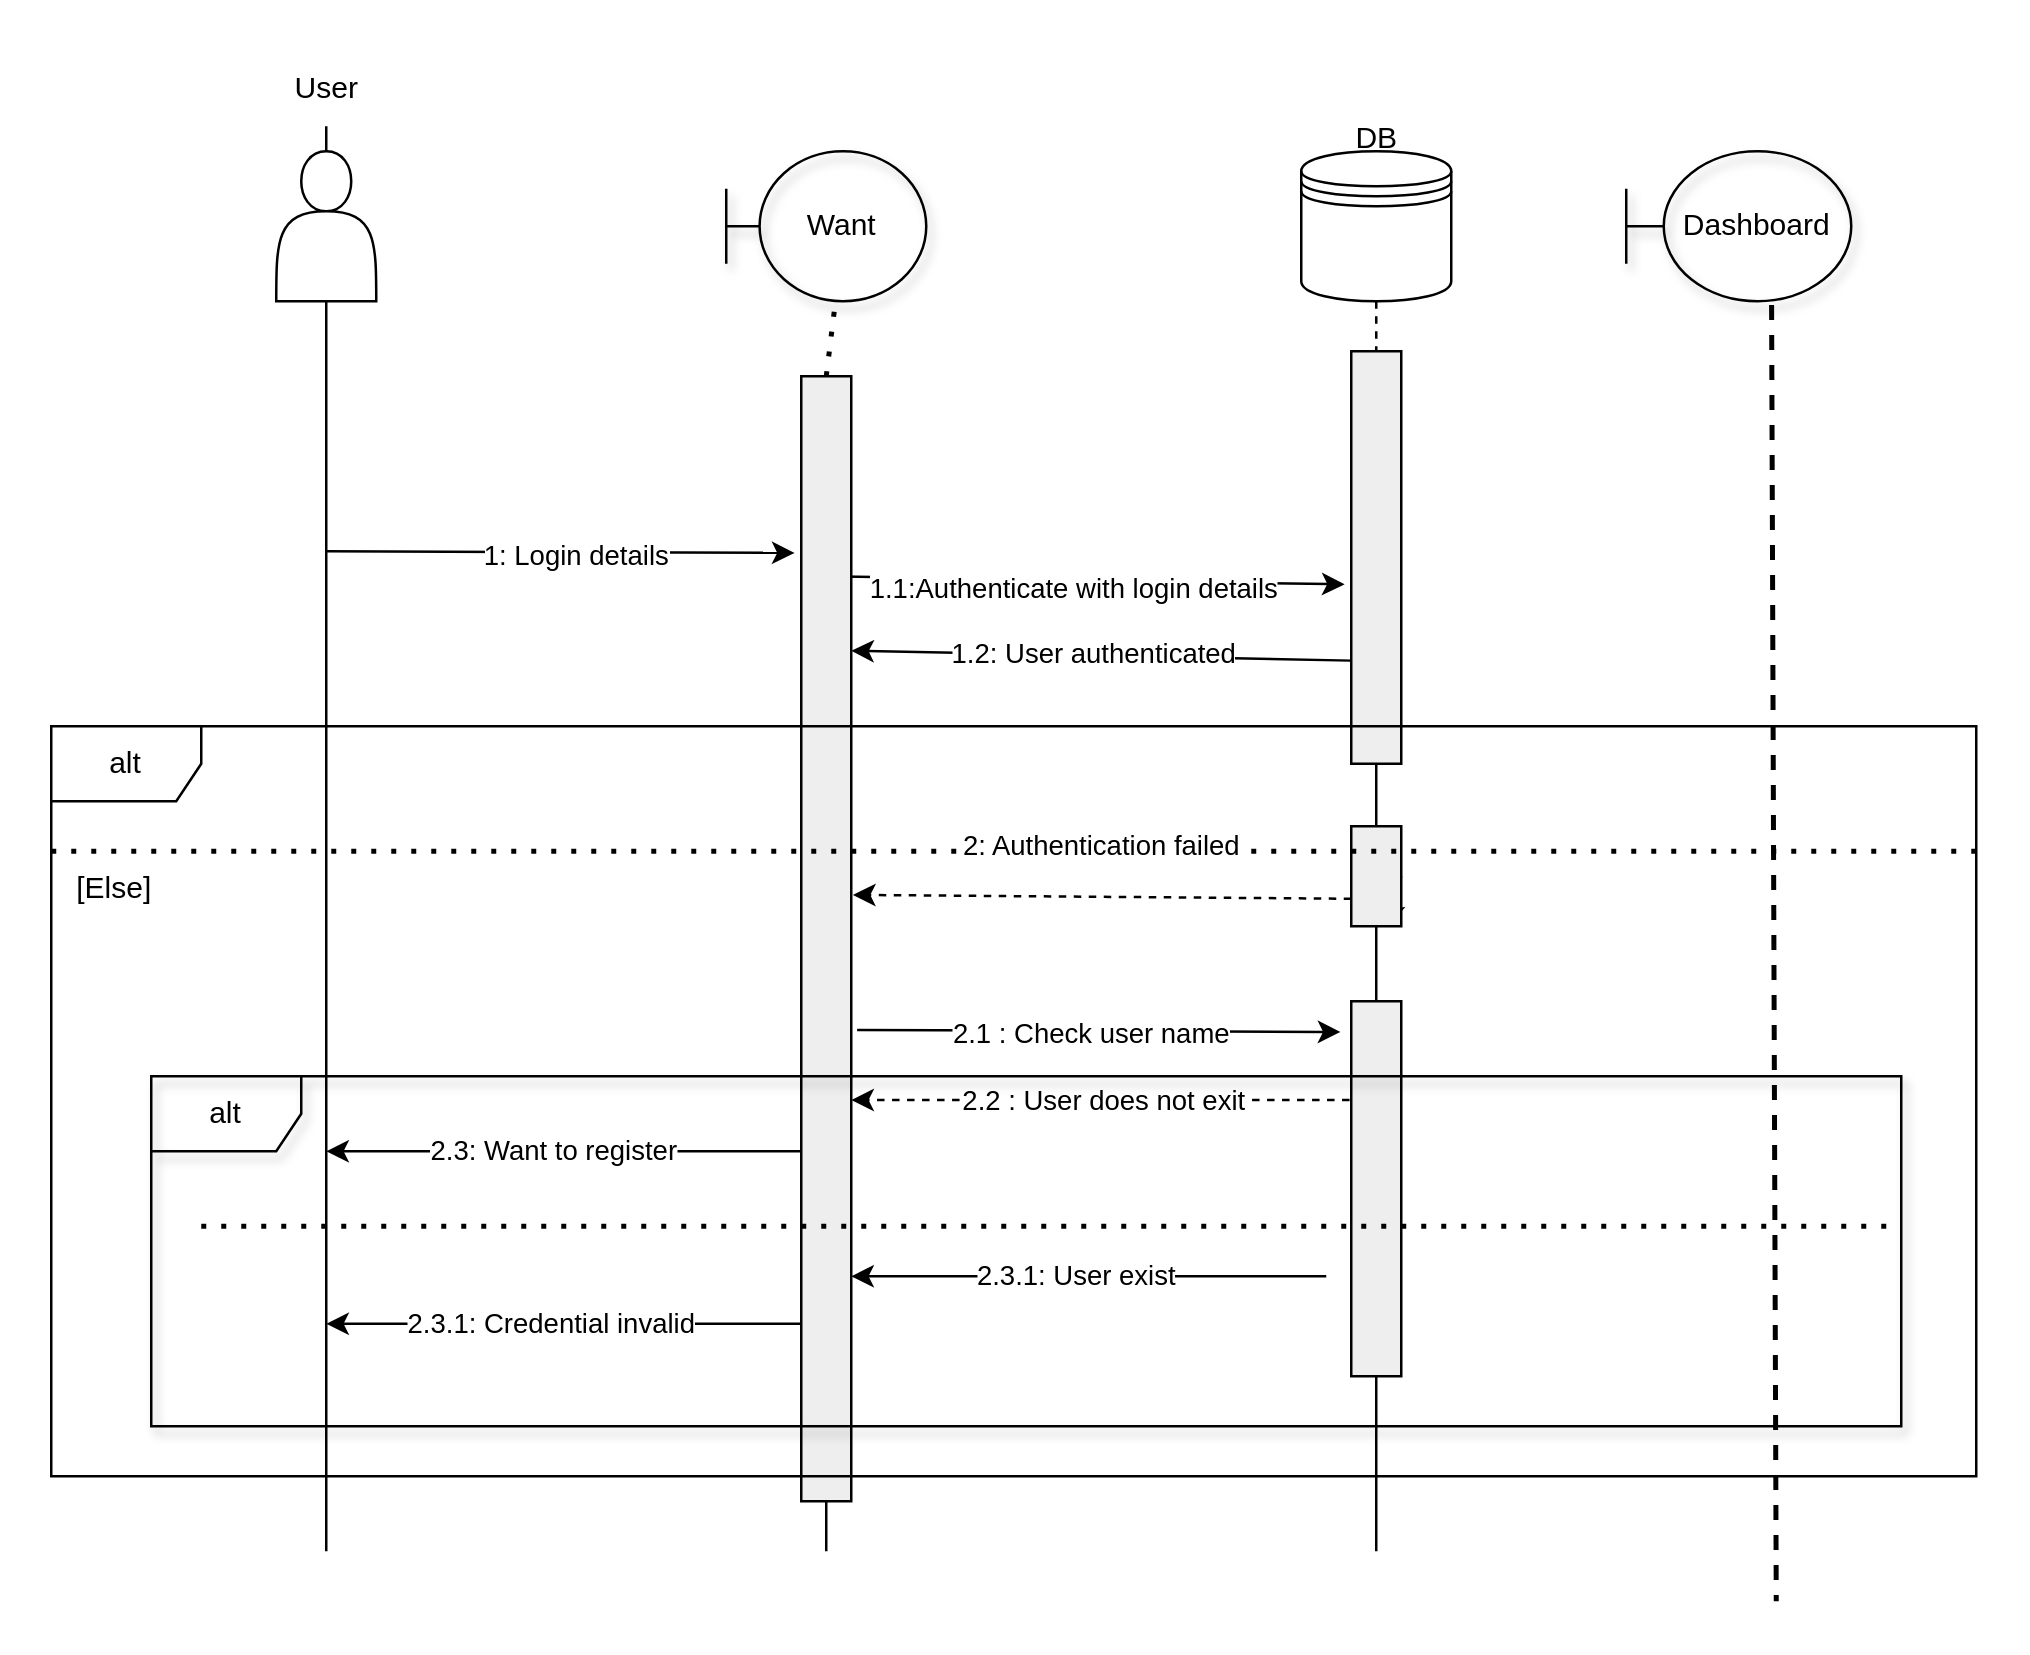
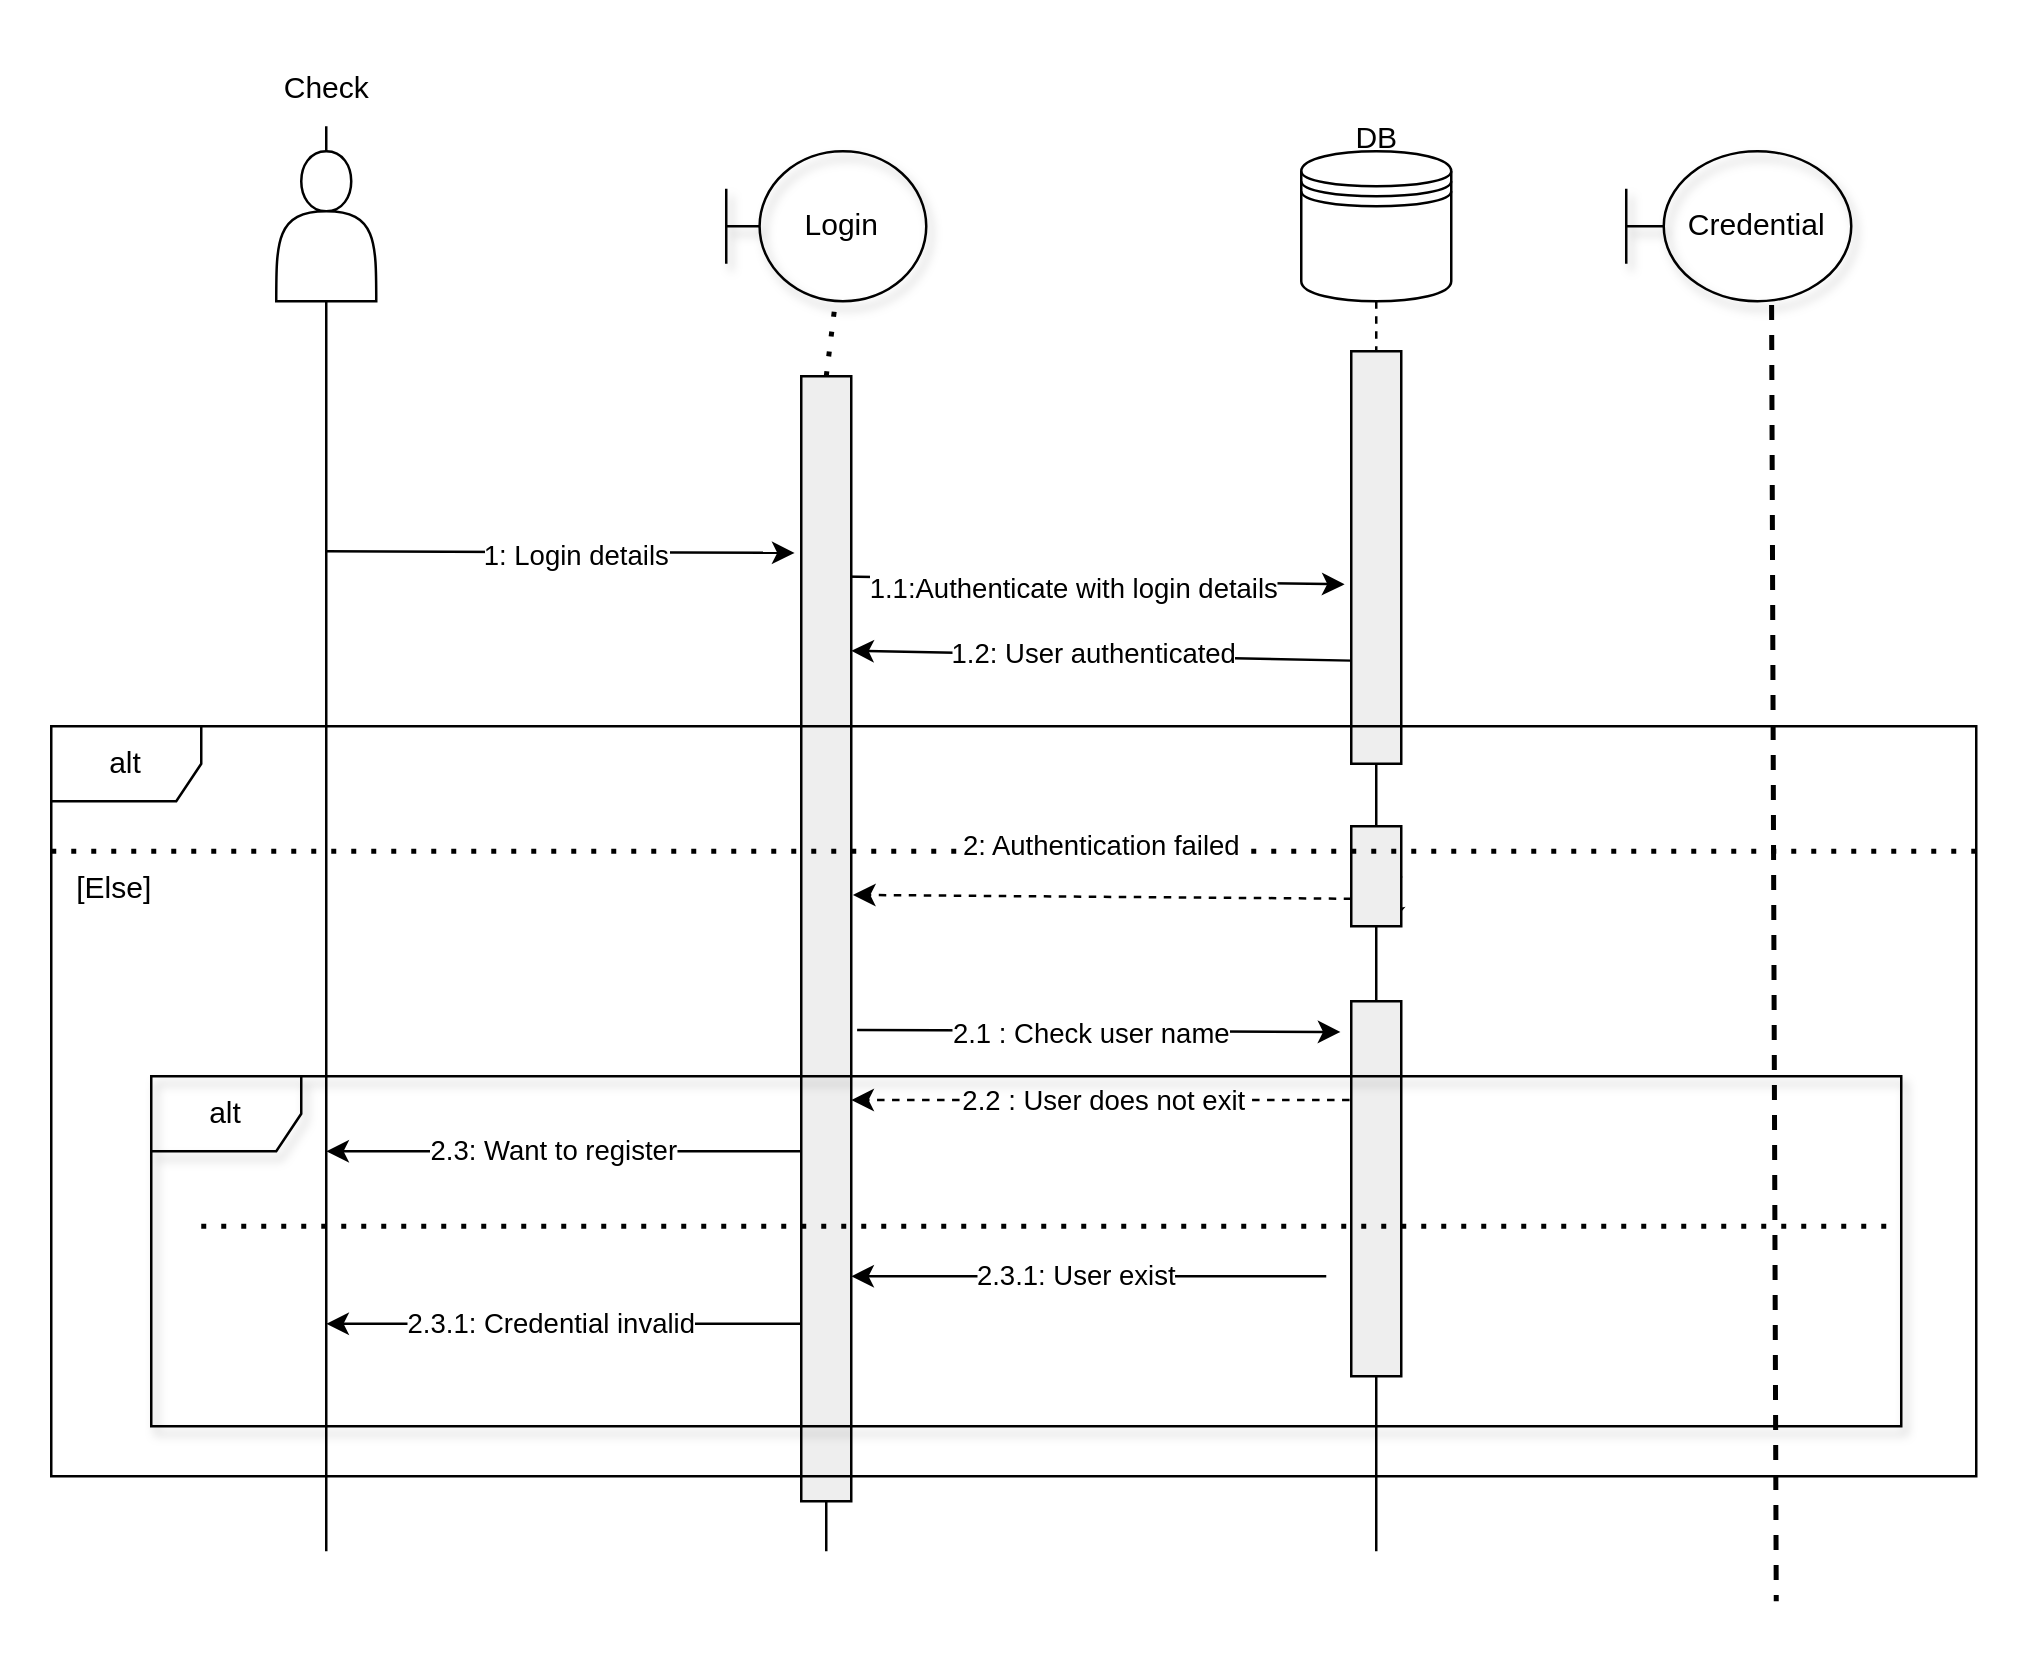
  <mxCell id="0" />
  <mxCell id="1" parent="0" />
  <mxCell id="2" value="" style="endArrow=none;html=1;rounded=0;" parent="1" target="11" edge="1"><mxGeometry width="50" height="50" relative="1" as="geometry"><mxPoint x="130" y="620" as="sourcePoint" /><mxPoint x="130" y="190" as="targetPoint" /></mxGeometry></mxCell>
  <mxCell id="3" value="" style="endArrow=none;html=1;rounded=0;" parent="1" edge="1"><mxGeometry width="50" height="50" relative="1" as="geometry"><mxPoint x="330" y="620" as="sourcePoint" /><mxPoint x="330" y="180" as="targetPoint" /></mxGeometry></mxCell>
  <mxCell id="4" value="" style="endArrow=classic;html=1;rounded=0;entryX=-0.133;entryY=0.157;entryDx=0;entryDy=0;entryPerimeter=0;" parent="1" target="13" edge="1"><mxGeometry width="50" height="50" relative="1" as="geometry"><mxPoint x="130" y="220" as="sourcePoint" /><mxPoint x="310" y="220" as="targetPoint" /></mxGeometry></mxCell>
  <mxCell id="5" value="1: Login details" style="edgeLabel;html=1;align=center;verticalAlign=middle;resizable=0;points=[];" parent="4" vertex="1" connectable="0"><mxGeometry x="-0.228" y="-1" relative="1" as="geometry"><mxPoint x="28" as="offset" /></mxGeometry></mxCell>
  <mxCell id="6" value="DB" style="text;html=1;align=center;verticalAlign=middle;resizable=0;points=[];autosize=1;strokeColor=none;fillColor=none;rounded=0;" parent="1" vertex="1"><mxGeometry x="530" y="40" width="40" height="30" as="geometry" /></mxCell>
  <mxCell id="7" value="" style="endArrow=none;html=1;rounded=0;startArrow=none;" parent="1" source="42" edge="1"><mxGeometry width="50" height="50" relative="1" as="geometry"><mxPoint x="550" y="620" as="sourcePoint" /><mxPoint x="550" y="200" as="targetPoint" /></mxGeometry></mxCell>
  <mxCell id="8" value="" style="endArrow=classic;html=1;rounded=0;entryX=-0.133;entryY=0.565;entryDx=0;entryDy=0;entryPerimeter=0;" parent="1" target="42" edge="1"><mxGeometry width="50" height="50" relative="1" as="geometry"><mxPoint x="330" y="230" as="sourcePoint" /><mxPoint x="530" y="230" as="targetPoint" /><Array as="points" /></mxGeometry></mxCell>
  <mxCell id="9" value="1.1:Authenticate with login details" style="edgeLabel;html=1;align=center;verticalAlign=middle;resizable=0;points=[];rounded=0;" parent="8" vertex="1" connectable="0"><mxGeometry x="-0.177" y="-3" relative="1" as="geometry"><mxPoint x="14" as="offset" /></mxGeometry></mxCell>
  <mxCell id="10" value="" style="shape=actor;whiteSpace=wrap;html=1;" parent="1" vertex="1"><mxGeometry x="110" y="60" width="40" height="60" as="geometry" /></mxCell>
- <mxCell id="11" value="User" style="text;html=1;align=center;verticalAlign=middle;resizable=0;points=[];autosize=1;strokeColor=none;fillColor=none;" parent="1" vertex="1"><mxGeometry x="105" y="20" width="50" height="30" as="geometry" /></mxCell>
+ <mxCell id="11" value="Check" style="text;html=1;align=center;verticalAlign=middle;resizable=0;points=[];autosize=1;strokeColor=none;fillColor=none;" parent="1" vertex="1"><mxGeometry x="105" y="20" width="50" height="30" as="geometry" /></mxCell>
  <mxCell id="12" value="" style="shape=datastore;whiteSpace=wrap;html=1;" parent="1" vertex="1"><mxGeometry x="520" y="60" width="60" height="60" as="geometry" /></mxCell>
  <mxCell id="13" value="" style="shape=rect;html=1;fillColor=#eeeeee;" parent="1" vertex="1"><mxGeometry x="320" y="150" width="20" height="450" as="geometry" /></mxCell>
  <mxCell id="14" value="" style="edgeStyle=none;html=1;dashed=1;endArrow=none;" parent="1" target="13" edge="1"><mxGeometry relative="1" as="geometry"><mxPoint x="330" y="150" as="sourcePoint" /></mxGeometry></mxCell>
  <mxCell id="15" value="" style="edgeStyle=none;html=1;endArrow=none;verticalAlign=bottom;dashed=1;strokeWidth=2;exitX=0.646;exitY=1.025;exitDx=0;exitDy=0;exitPerimeter=0;" parent="1" edge="1" source="20"><mxGeometry width="160" relative="1" as="geometry"><mxPoint x="710" y="150" as="sourcePoint" /><mxPoint x="710" y="640" as="targetPoint" /></mxGeometry></mxCell>
  <mxCell id="16" value="" style="edgeStyle=none;html=1;dashed=1;endArrow=none;exitX=0.5;exitY=1;exitDx=0;exitDy=0;" parent="1" target="42" edge="1" source="12"><mxGeometry relative="1" as="geometry"><mxPoint x="550" y="165" as="sourcePoint" /></mxGeometry></mxCell>
  <mxCell id="17" value="" style="endArrow=classic;html=1;exitX=0;exitY=0.75;exitDx=0;exitDy=0;entryX=1;entryY=0.244;entryDx=0;entryDy=0;entryPerimeter=0;" parent="1" source="42" target="13" edge="1"><mxGeometry width="50" height="50" relative="1" as="geometry"><mxPoint x="370" y="270" as="sourcePoint" /><mxPoint x="350" y="270" as="targetPoint" /><Array as="points" /></mxGeometry></mxCell>
  <mxCell id="18" value="1.2: User authenticated" style="edgeLabel;html=1;align=center;verticalAlign=middle;resizable=0;points=[];" parent="17" vertex="1" connectable="0"><mxGeometry x="0.186" y="-1" relative="1" as="geometry"><mxPoint x="15" as="offset" /></mxGeometry></mxCell>
- <mxCell id="19" value="Want" style="shape=umlBoundary;whiteSpace=wrap;html=1;shadow=1;strokeColor=default;fillColor=none;" parent="1" vertex="1"><mxGeometry x="290" y="60" width="80" height="60" as="geometry" /></mxCell>
- <mxCell id="20" value="Dashboard" style="shape=umlBoundary;whiteSpace=wrap;html=1;shadow=1;strokeColor=default;fillColor=none;" parent="1" vertex="1"><mxGeometry x="650" y="60" width="90" height="60" as="geometry" /></mxCell>
+ <mxCell id="19" value="Login" style="shape=umlBoundary;whiteSpace=wrap;html=1;shadow=1;strokeColor=default;fillColor=none;" parent="1" vertex="1"><mxGeometry x="290" y="60" width="80" height="60" as="geometry" /></mxCell>
+ <mxCell id="20" value="Credential" style="shape=umlBoundary;whiteSpace=wrap;html=1;shadow=1;strokeColor=default;fillColor=none;" parent="1" vertex="1"><mxGeometry x="650" y="60" width="90" height="60" as="geometry" /></mxCell>
  <mxCell id="21" style="edgeStyle=none;html=1;exitX=1;exitY=0.5;exitDx=0;exitDy=0;entryX=0.75;entryY=1;entryDx=0;entryDy=0;" parent="1" source="23" target="23" edge="1"><mxGeometry relative="1" as="geometry" /></mxCell>
  <mxCell id="22" value="" style="endArrow=none;html=1;rounded=0;startArrow=none;" parent="1" source="28" target="23" edge="1"><mxGeometry width="50" height="50" relative="1" as="geometry"><mxPoint x="550" y="620" as="sourcePoint" /><mxPoint x="550" y="200" as="targetPoint" /></mxGeometry></mxCell>
  <mxCell id="23" value="" style="shape=rect;html=1;fillColor=#eeeeee;" parent="1" vertex="1"><mxGeometry x="540" y="330" width="20" height="40" as="geometry" /></mxCell>
  <mxCell id="24" value="" style="endArrow=none;dashed=1;html=1;dashPattern=1 3;strokeWidth=2;" parent="1" edge="1"><mxGeometry width="50" height="50" relative="1" as="geometry"><mxPoint x="20" y="340" as="sourcePoint" /><mxPoint x="790" y="340" as="targetPoint" /></mxGeometry></mxCell>
  <mxCell id="25" value="2: Authentication failed" style="edgeLabel;html=1;align=center;verticalAlign=middle;resizable=0;points=[];" parent="24" vertex="1" connectable="0"><mxGeometry x="0.125" y="3" relative="1" as="geometry"><mxPoint x="-14" as="offset" /></mxGeometry></mxCell>
  <mxCell id="26" value="" style="endArrow=classic;html=1;entryX=1.034;entryY=0.461;entryDx=0;entryDy=0;entryPerimeter=0;dashed=1;" parent="1" target="13" edge="1"><mxGeometry width="50" height="50" relative="1" as="geometry"><mxPoint x="540" y="359" as="sourcePoint" /><mxPoint x="350" y="363" as="targetPoint" /></mxGeometry></mxCell>
  <mxCell id="27" value="" style="endArrow=none;html=1;rounded=0;" parent="1" target="28" edge="1"><mxGeometry width="50" height="50" relative="1" as="geometry"><mxPoint x="550" y="620" as="sourcePoint" /><mxPoint x="550" y="370" as="targetPoint" /></mxGeometry></mxCell>
  <mxCell id="28" value="" style="shape=rect;html=1;fillColor=#eeeeee;" parent="1" vertex="1"><mxGeometry x="540" y="400" width="20" height="150" as="geometry" /></mxCell>
  <mxCell id="29" value="" style="endArrow=classic;html=1;exitX=1.117;exitY=0.581;exitDx=0;exitDy=0;exitPerimeter=0;entryX=-0.216;entryY=0.082;entryDx=0;entryDy=0;entryPerimeter=0;" parent="1" source="13" target="28" edge="1"><mxGeometry width="50" height="50" relative="1" as="geometry"><mxPoint x="350" y="412" as="sourcePoint" /><mxPoint x="540" y="420" as="targetPoint" /></mxGeometry></mxCell>
  <mxCell id="30" value="2.1 : Check user name" style="edgeLabel;html=1;align=center;verticalAlign=middle;resizable=0;points=[];" parent="29" vertex="1" connectable="0"><mxGeometry x="-0.235" y="-1" relative="1" as="geometry"><mxPoint x="19" as="offset" /></mxGeometry></mxCell>
  <mxCell id="31" value="" style="endArrow=classic;html=1;entryX=1.034;entryY=0.461;entryDx=0;entryDy=0;entryPerimeter=0;dashed=1;" parent="1" edge="1"><mxGeometry width="50" height="50" relative="1" as="geometry"><mxPoint x="539.32" y="439.5" as="sourcePoint" /><mxPoint x="340" y="439.51" as="targetPoint" /></mxGeometry></mxCell>
  <mxCell id="32" value="2.2 : User does not exit" style="edgeLabel;html=1;align=center;verticalAlign=middle;resizable=0;points=[];" parent="31" vertex="1" connectable="0"><mxGeometry x="0.391" relative="1" as="geometry"><mxPoint x="40" as="offset" /></mxGeometry></mxCell>
  <mxCell id="33" value="" style="endArrow=classic;html=1;" parent="1" edge="1"><mxGeometry width="50" height="50" relative="1" as="geometry"><mxPoint x="320" y="460" as="sourcePoint" /><mxPoint x="130" y="460" as="targetPoint" /><Array as="points"><mxPoint x="220" y="460" /></Array></mxGeometry></mxCell>
  <mxCell id="34" value="2.3: Want to register" style="edgeLabel;html=1;align=center;verticalAlign=middle;resizable=0;points=[];" parent="33" vertex="1" connectable="0"><mxGeometry x="0.235" y="-1" relative="1" as="geometry"><mxPoint x="17" as="offset" /></mxGeometry></mxCell>
  <mxCell id="35" value="" style="endArrow=none;dashed=1;html=1;dashPattern=1 3;strokeWidth=2;" parent="1" edge="1"><mxGeometry width="50" height="50" relative="1" as="geometry"><mxPoint x="80" y="490" as="sourcePoint" /><mxPoint x="760" y="490" as="targetPoint" /></mxGeometry></mxCell>
  <mxCell id="36" value="" style="endArrow=classic;html=1;" parent="1" edge="1"><mxGeometry width="50" height="50" relative="1" as="geometry"><mxPoint x="320" y="529" as="sourcePoint" /><mxPoint x="130" y="529" as="targetPoint" /><Array as="points"><mxPoint x="220" y="529" /></Array></mxGeometry></mxCell>
  <mxCell id="37" value="2.3.1: Credential invalid" style="edgeLabel;html=1;align=center;verticalAlign=middle;resizable=0;points=[];" parent="36" vertex="1" connectable="0"><mxGeometry x="0.235" y="-1" relative="1" as="geometry"><mxPoint x="16" as="offset" /></mxGeometry></mxCell>
  <mxCell id="38" value="" style="endArrow=classic;html=1;" parent="1" edge="1"><mxGeometry width="50" height="50" relative="1" as="geometry"><mxPoint x="530" y="510" as="sourcePoint" /><mxPoint x="340" y="510" as="targetPoint" /><Array as="points"><mxPoint x="430" y="510" /></Array></mxGeometry></mxCell>
  <mxCell id="39" value="2.3.1: User exist" style="edgeLabel;html=1;align=center;verticalAlign=middle;resizable=0;points=[];" parent="38" vertex="1" connectable="0"><mxGeometry x="0.235" y="-1" relative="1" as="geometry"><mxPoint x="16" as="offset" /></mxGeometry></mxCell>
  <mxCell id="40" value="alt" style="shape=umlFrame;whiteSpace=wrap;html=1;shadow=1;strokeColor=default;fillColor=none;" parent="1" vertex="1"><mxGeometry x="60" y="430" width="700" height="140" as="geometry" /></mxCell>
  <mxCell id="41" value="" style="endArrow=none;html=1;rounded=0;startArrow=none;" parent="1" source="23" target="42" edge="1"><mxGeometry width="50" height="50" relative="1" as="geometry"><mxPoint x="550" y="330" as="sourcePoint" /><mxPoint x="550" y="200" as="targetPoint" /></mxGeometry></mxCell>
  <mxCell id="42" value="" style="shape=rect;html=1;fillColor=#eeeeee;" parent="1" vertex="1"><mxGeometry x="540" y="140" width="20" height="165" as="geometry" /></mxCell>
  <mxCell id="43" value="[Else]" style="text;html=1;align=center;verticalAlign=middle;resizable=0;points=[];autosize=1;strokeColor=none;fillColor=none;" parent="1" vertex="1"><mxGeometry x="20" y="340" width="50" height="30" as="geometry" /></mxCell>
  <mxCell id="44" value="" style="endArrow=none;dashed=1;html=1;dashPattern=1 3;strokeWidth=2;entryX=0.54;entryY=1.067;entryDx=0;entryDy=0;entryPerimeter=0;" edge="1" parent="1" target="19"><mxGeometry width="50" height="50" relative="1" as="geometry"><mxPoint x="330" y="150" as="sourcePoint" /><mxPoint x="336" y="121" as="targetPoint" /></mxGeometry></mxCell>
  <mxCell id="45" value="alt" style="shape=umlFrame;whiteSpace=wrap;html=1;" vertex="1" parent="1"><mxGeometry x="20" y="290" width="770" height="300" as="geometry" /></mxCell>
